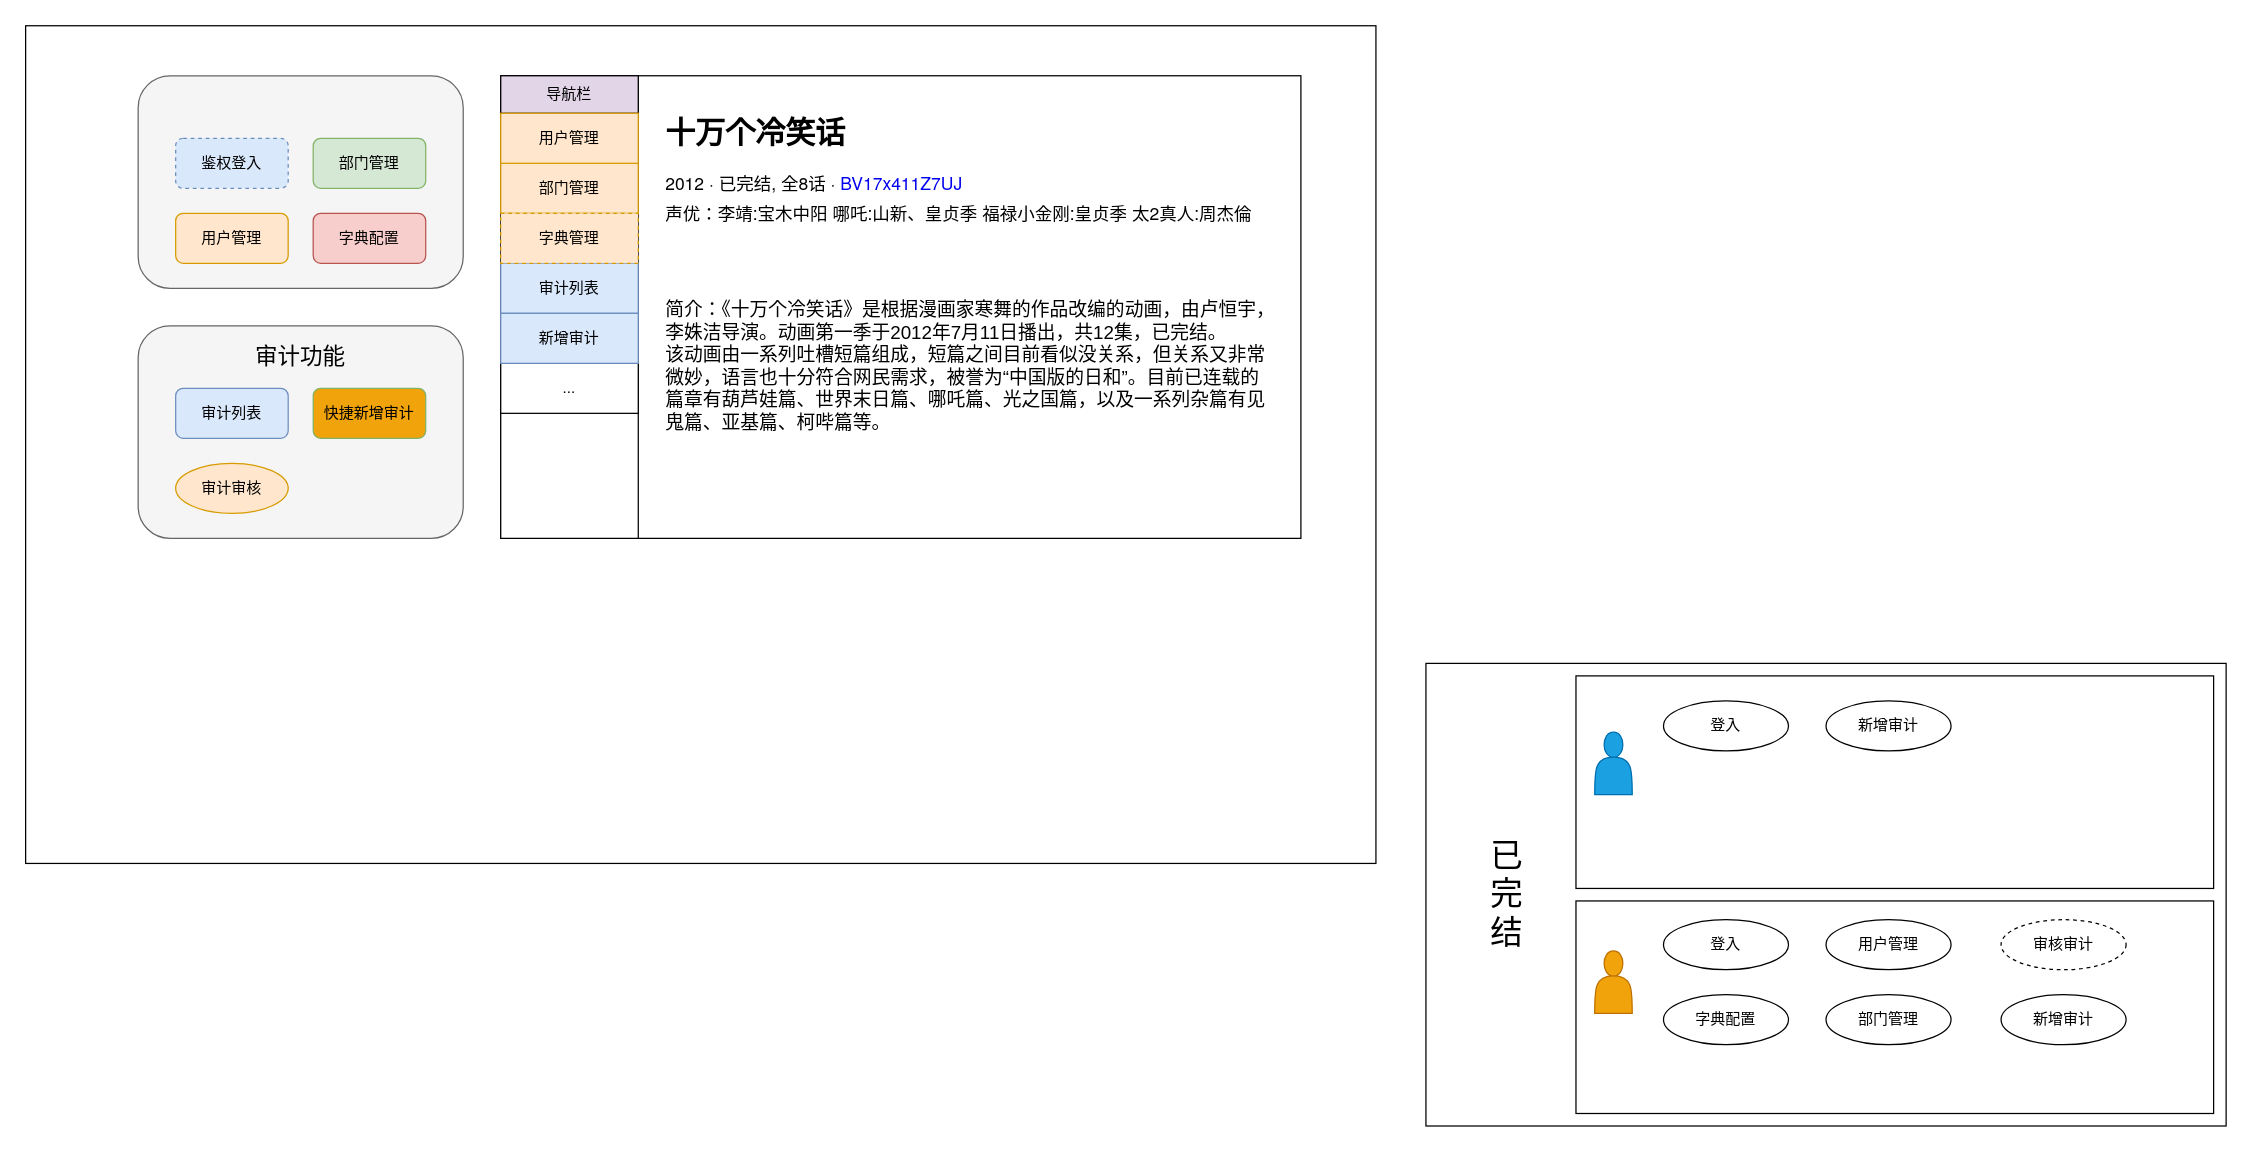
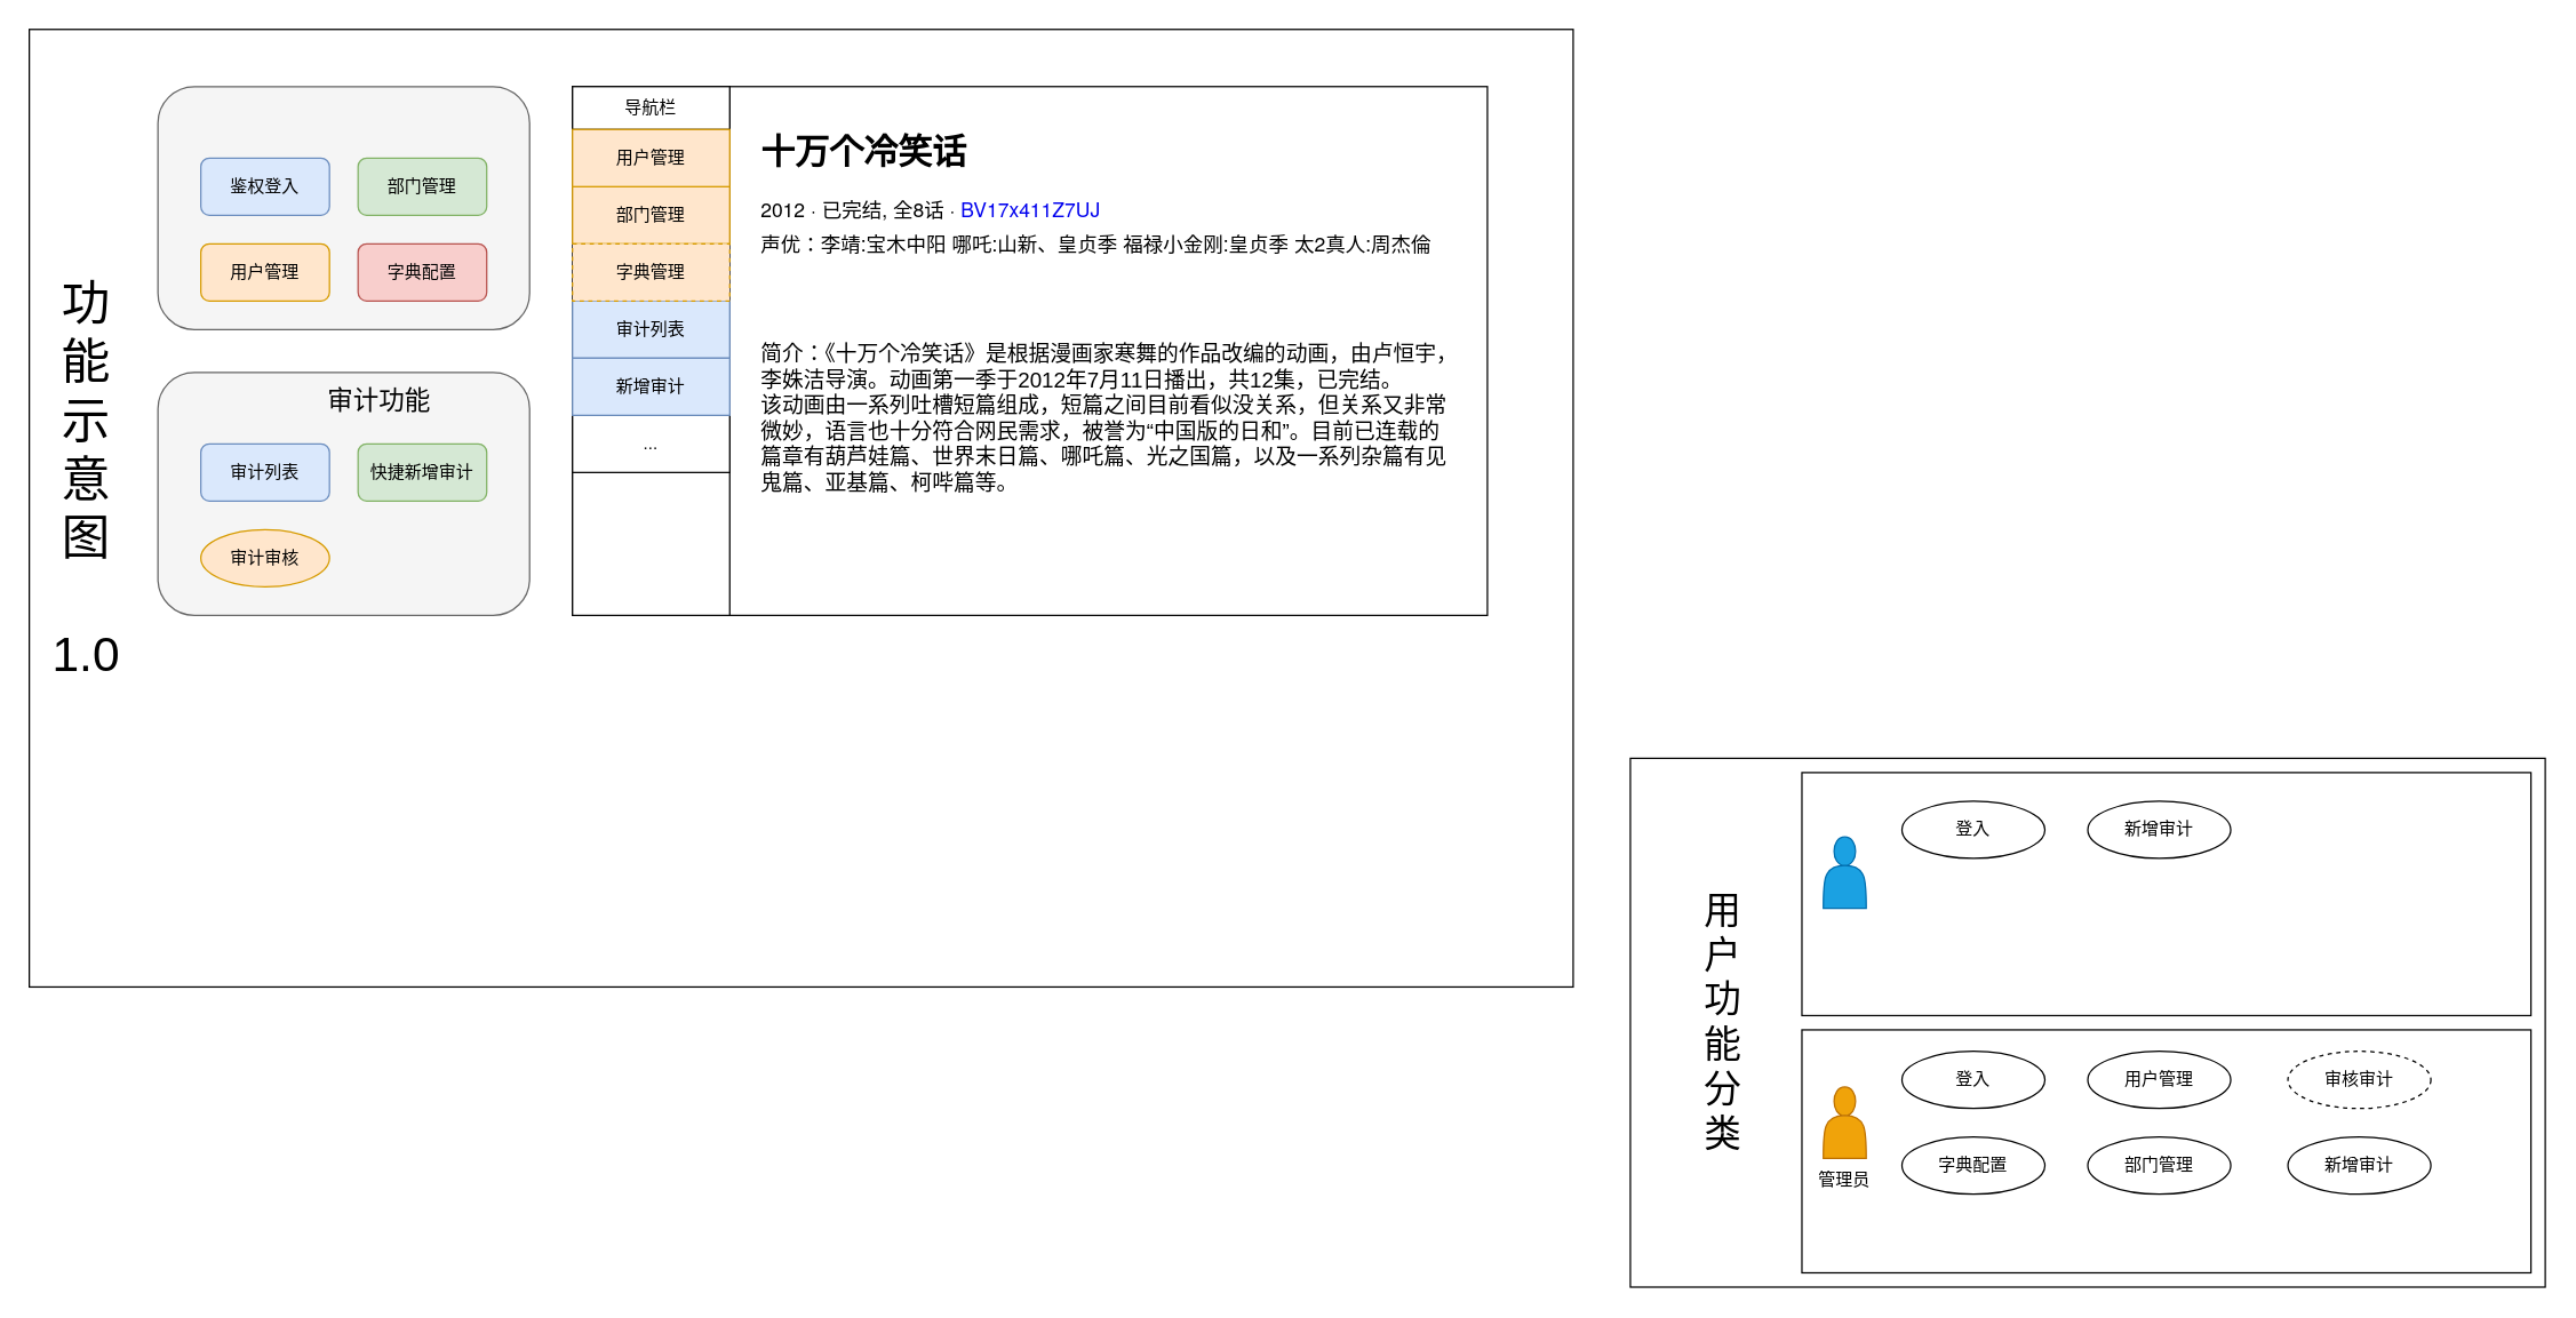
  <mxCell id="0" />
  <mxCell id="1" parent="0" />
  <mxCell id="2" value="" style="rounded=0;whiteSpace=wrap;html=1;" vertex="1" parent="1"><mxGeometry x="20" y="20" width="1080" height="670" as="geometry" /></mxCell>
+ <mxCell id="3" value="&lt;font style=&quot;font-size: 34px;&quot;&gt;功能示意图&lt;/font&gt;&lt;div&gt;&lt;font style=&quot;font-size: 34px;&quot;&gt;&lt;br&gt;&lt;/font&gt;&lt;/div&gt;&lt;div&gt;&lt;font style=&quot;font-size: 34px;&quot;&gt;1.0&lt;/font&gt;&lt;/div&gt;&lt;div&gt;&lt;font style=&quot;font-size: 34px;&quot;&gt;&lt;br&gt;&lt;/font&gt;&lt;/div&gt;" style="text;html=1;align=center;verticalAlign=middle;whiteSpace=wrap;rounded=0;" vertex="1" parent="1"><mxGeometry x="30" y="195" width="60" height="320" as="geometry" /></mxCell>
  <mxCell id="4" value="" style="rounded=1;whiteSpace=wrap;html=1;fillColor=#f5f5f5;strokeColor=#666666;fontColor=#333333;" vertex="1" parent="1"><mxGeometry x="110" y="60" width="260" height="170" as="geometry" /></mxCell>
- <mxCell id="5" value="鉴权登入" style="rounded=1;whiteSpace=wrap;html=1;fillColor=#dae8fc;strokeColor=#6c8ebf;dashed=1;" vertex="1" parent="1"><mxGeometry x="140" y="110" width="90" height="40" as="geometry" /></mxCell>
+ <mxCell id="5" value="鉴权登入" style="rounded=1;whiteSpace=wrap;html=1;fillColor=#dae8fc;strokeColor=#6c8ebf;" vertex="1" parent="1"><mxGeometry x="140" y="110" width="90" height="40" as="geometry" /></mxCell>
  <mxCell id="6" value="部门管理" style="rounded=1;whiteSpace=wrap;html=1;fillColor=#d5e8d4;strokeColor=#82b366;" vertex="1" parent="1"><mxGeometry x="250" y="110" width="90" height="40" as="geometry" /></mxCell>
  <mxCell id="7" value="用户管理" style="rounded=1;whiteSpace=wrap;html=1;fillColor=#ffe6cc;strokeColor=#d79b00;" vertex="1" parent="1"><mxGeometry x="140" y="170" width="90" height="40" as="geometry" /></mxCell>
  <mxCell id="8" value="字典配置" style="rounded=1;whiteSpace=wrap;html=1;fillColor=#f8cecc;strokeColor=#b85450;" vertex="1" parent="1"><mxGeometry x="250" y="170" width="90" height="40" as="geometry" /></mxCell>
  <mxCell id="9" value="" style="rounded=1;whiteSpace=wrap;html=1;fillColor=#f5f5f5;fontColor=#333333;strokeColor=#666666;" vertex="1" parent="1"><mxGeometry x="110" y="260" width="260" height="170" as="geometry" /></mxCell>
  <mxCell id="10" value="审计列表" style="rounded=1;whiteSpace=wrap;html=1;fillColor=#dae8fc;strokeColor=#6c8ebf;" vertex="1" parent="1"><mxGeometry x="140" y="310" width="90" height="40" as="geometry" /></mxCell>
- <mxCell id="11" value="快捷新增审计" style="rounded=1;whiteSpace=wrap;html=1;fillColor=#f0a30a;strokeColor=#82b366;" vertex="1" parent="1"><mxGeometry x="250" y="310" width="90" height="40" as="geometry" /></mxCell>
+ <mxCell id="11" value="快捷新增审计" style="rounded=1;whiteSpace=wrap;html=1;fillColor=#d5e8d4;strokeColor=#82b366;" vertex="1" parent="1"><mxGeometry x="250" y="310" width="90" height="40" as="geometry" /></mxCell>
  <mxCell id="12" value="审计审核" style="ellipse;whiteSpace=wrap;html=1;fillColor=#ffe6cc;strokeColor=#d79b00;" vertex="1" parent="1"><mxGeometry x="140" y="370" width="90" height="40" as="geometry" /></mxCell>
- <mxCell id="13" value="&lt;font style=&quot;font-size: 18px;&quot;&gt;审计功能&lt;/font&gt;" style="text;html=1;align=center;verticalAlign=middle;whiteSpace=wrap;rounded=0;" vertex="1" parent="1"><mxGeometry x="195" y="270" width="90" height="30" as="geometry" /></mxCell>
+ <mxCell id="13" value="&lt;font style=&quot;font-size: 18px;&quot;&gt;审计功能&lt;/font&gt;" style="text;html=1;align=center;verticalAlign=middle;whiteSpace=wrap;rounded=0;" vertex="1" parent="1"><mxGeometry x="220" y="265" width="90" height="30" as="geometry" /></mxCell>
  <mxCell id="14" value="" style="rounded=0;whiteSpace=wrap;html=1;" vertex="1" parent="1"><mxGeometry x="400" y="60" width="640" height="370" as="geometry" /></mxCell>
  <mxCell id="15" value="" style="rounded=0;whiteSpace=wrap;html=1;" vertex="1" parent="1"><mxGeometry x="400" y="60" width="110" height="370" as="geometry" /></mxCell>
- <mxCell id="16" value="导航栏" style="rounded=0;whiteSpace=wrap;html=1;fillColor=#e1d5e7;" vertex="1" parent="1"><mxGeometry x="400" y="60" width="110" height="30" as="geometry" /></mxCell>
+ <mxCell id="16" value="导航栏" style="rounded=0;whiteSpace=wrap;html=1;" vertex="1" parent="1"><mxGeometry x="400" y="60" width="110" height="30" as="geometry" /></mxCell>
  <mxCell id="17" value="部门管理" style="rounded=0;whiteSpace=wrap;html=1;fillColor=#ffe6cc;strokeColor=#d79b00;" vertex="1" parent="1"><mxGeometry x="400" y="130" width="110" height="40" as="geometry" /></mxCell>
  <mxCell id="18" value="审计列表" style="rounded=0;whiteSpace=wrap;html=1;fillColor=#dae8fc;strokeColor=#6c8ebf;" vertex="1" parent="1"><mxGeometry x="400" y="210" width="110" height="40" as="geometry" /></mxCell>
  <mxCell id="19" value="..." style="rounded=0;whiteSpace=wrap;html=1;" vertex="1" parent="1"><mxGeometry x="400" y="290" width="110" height="40" as="geometry" /></mxCell>
  <mxCell id="20" value="用户管理" style="rounded=0;whiteSpace=wrap;html=1;fillColor=#ffe6cc;strokeColor=#d79b00;" vertex="1" parent="1"><mxGeometry x="400" y="90" width="110" height="40" as="geometry" /></mxCell>
  <mxCell id="21" value="字典管理" style="rounded=0;whiteSpace=wrap;html=1;fillColor=#ffe6cc;strokeColor=#d79b00;dashed=1;" vertex="1" parent="1"><mxGeometry x="400" y="170" width="110" height="40" as="geometry" /></mxCell>
  <mxCell id="22" value="新增审计" style="rounded=0;whiteSpace=wrap;html=1;fillColor=#dae8fc;strokeColor=#6c8ebf;" vertex="1" parent="1"><mxGeometry x="400" y="250" width="110" height="40" as="geometry" /></mxCell>
  <mxCell id="23" value="" style="rounded=0;whiteSpace=wrap;html=1;" vertex="1" parent="1"><mxGeometry x="1140" y="530" width="640" height="370" as="geometry" /></mxCell>
  <mxCell id="24" value="" style="rounded=0;whiteSpace=wrap;html=1;" vertex="1" parent="1"><mxGeometry x="1260" y="720" width="510" height="170" as="geometry" /></mxCell>
  <mxCell id="25" value="" style="rounded=0;whiteSpace=wrap;html=1;" vertex="1" parent="1"><mxGeometry x="1260" y="540" width="510" height="170" as="geometry" /></mxCell>
  <mxCell id="26" value="" style="shape=actor;whiteSpace=wrap;html=1;fillColor=#1ba1e2;fontColor=#ffffff;strokeColor=#006EAF;" vertex="1" parent="1"><mxGeometry x="1275" y="585" width="30" height="50" as="geometry" /></mxCell>
  <mxCell id="27" value="" style="shape=actor;whiteSpace=wrap;html=1;fillColor=#f0a30a;fontColor=#000000;strokeColor=#BD7000;" vertex="1" parent="1"><mxGeometry x="1275" y="760" width="30" height="50" as="geometry" /></mxCell>
  <mxCell id="28" value="登入" style="ellipse;whiteSpace=wrap;html=1;align=center;" vertex="1" parent="1"><mxGeometry x="1330" y="560" width="100" height="40" as="geometry" /></mxCell>
  <mxCell id="29" value="登入" style="ellipse;whiteSpace=wrap;html=1;align=center;" vertex="1" parent="1"><mxGeometry x="1330" y="735" width="100" height="40" as="geometry" /></mxCell>
  <mxCell id="30" value="新增审计" style="ellipse;whiteSpace=wrap;html=1;align=center;" vertex="1" parent="1"><mxGeometry x="1460" y="560" width="100" height="40" as="geometry" /></mxCell>
  <mxCell id="31" value="用户管理" style="ellipse;whiteSpace=wrap;html=1;align=center;" vertex="1" parent="1"><mxGeometry x="1460" y="735" width="100" height="40" as="geometry" /></mxCell>
  <mxCell id="32" value="审核审计" style="ellipse;whiteSpace=wrap;html=1;align=center;dashed=1;" vertex="1" parent="1"><mxGeometry x="1600" y="735" width="100" height="40" as="geometry" /></mxCell>
  <mxCell id="33" value="字典配置" style="ellipse;whiteSpace=wrap;html=1;align=center;" vertex="1" parent="1"><mxGeometry x="1330" y="795" width="100" height="40" as="geometry" /></mxCell>
  <mxCell id="34" value="部门管理" style="ellipse;whiteSpace=wrap;html=1;align=center;" vertex="1" parent="1"><mxGeometry x="1460" y="795" width="100" height="40" as="geometry" /></mxCell>
  <mxCell id="35" value="新增审计" style="ellipse;whiteSpace=wrap;html=1;align=center;" vertex="1" parent="1"><mxGeometry x="1600" y="795" width="100" height="40" as="geometry" /></mxCell>
- <mxCell id="37" value="&lt;font style=&quot;font-size: 26px;&quot;&gt;已完结&lt;/font&gt;" style="text;html=1;align=center;verticalAlign=middle;whiteSpace=wrap;rounded=0;" vertex="1" parent="1"><mxGeometry x="1180" y="565" width="50" height="300" as="geometry" /></mxCell>
+ <mxCell id="36" value="管理员" style="text;html=1;align=center;verticalAlign=middle;whiteSpace=wrap;rounded=0;" vertex="1" parent="1"><mxGeometry x="1260" y="810" width="60" height="30" as="geometry" /></mxCell>
+ <mxCell id="37" value="&lt;font style=&quot;font-size: 26px;&quot;&gt;用户功能分类&lt;/font&gt;" style="text;html=1;align=center;verticalAlign=middle;whiteSpace=wrap;rounded=0;" vertex="1" parent="1"><mxGeometry x="1180" y="565" width="50" height="300" as="geometry" /></mxCell>
  <mxCell id="38" value="&lt;h1 style=&quot;margin-top: 0px;&quot;&gt;十万个冷笑话&lt;/h1&gt;&lt;div style=&quot;height: 18px; line-height: 18px; font-size: 14px; color: var(--text2); margin-bottom: 6px; display: -webkit-box; overflow-wrap: break-word; text-overflow: ellipsis; overflow: hidden; -webkit-box-orient: vertical; -webkit-line-clamp: 1; font-family: &amp;quot;PingFang SC&amp;quot;, HarmonyOS_Regular, &amp;quot;Helvetica Neue&amp;quot;, &amp;quot;Microsoft YaHei&amp;quot;, sans-serif; background-color: rgb(255, 255, 255);&quot; class=&quot;mediainfo_mediaDesc__jjRiB&quot;&gt;2012&amp;nbsp;·&amp;nbsp;已完结, 全8话&amp;nbsp;·&amp;nbsp;&lt;a style=&quot;text-decoration-line: none;&quot; rel=&quot;noreferrer&quot; target=&quot;_blank&quot; class=&quot;mediainfo_avLink__iyzyV&quot; href=&quot;https://www.bilibili.com/video/BV17x411Z7UJ/&quot;&gt;BV17x411Z7UJ&lt;/a&gt;&lt;/div&gt;&lt;div style=&quot;height: 18px; line-height: 18px; font-size: 14px; color: var(--text2); margin-bottom: 6px; display: -webkit-box; overflow-wrap: break-word; text-overflow: ellipsis; overflow: hidden; -webkit-box-orient: vertical; -webkit-line-clamp: 1; font-family: &amp;quot;PingFang SC&amp;quot;, HarmonyOS_Regular, &amp;quot;Helvetica Neue&amp;quot;, &amp;quot;Microsoft YaHei&amp;quot;, sans-serif; background-color: rgb(255, 255, 255);&quot; title=&quot;声优：李靖:宝木中阳&lt;br/&gt;哪吒:山新、皇贞季&lt;br/&gt;福禄小金刚:皇贞季&lt;br/&gt;太2真人:周杰倫&quot; class=&quot;mediainfo_mediaDesc__jjRiB&quot;&gt;声优：李靖:宝木中阳 哪吒:山新、皇贞季 福禄小金刚:皇贞季 太2真人:周杰倫&lt;/div&gt;&lt;p&gt;&lt;a style=&quot;text-decoration-line: none; line-height: 20px; font-size: 14px; overflow: hidden; position: relative; display: block; min-height: 36px; overflow-wrap: break-word; word-break: break-all; white-space: pre-wrap; font-family: &amp;quot;PingFang SC&amp;quot;, HarmonyOS_Regular, &amp;quot;Helvetica Neue&amp;quot;, &amp;quot;Microsoft YaHei&amp;quot;, sans-serif; background-color: rgb(255, 255, 255);&quot; rel=&quot;noreferrer&quot; target=&quot;_blank&quot; class=&quot;mediainfo_media_desc__FdCrM&quot; href=&quot;https://www.bilibili.com/bangumi/media/md28221161&quot;&gt;&lt;/a&gt;&lt;/p&gt;&lt;p style=&quot;display: block; margin: 0px; padding: 0px;&quot;&gt;&lt;font style=&quot;font-size: 15px;&quot;&gt;简介：《十万个冷笑话》是根据漫画家寒舞的作品改编的动画，由卢恒宇，李姝洁导演。动画第一季于2012年7月11日播出，共12集，已完结。&lt;br/&gt;该动画由一系列吐槽短篇组成，短篇之间目前看似没关系，但关系又非常微妙，语言也十分符合网民需求，被誉为“中国版的日和”。目前已连载的篇章有葫芦娃篇、世界末日篇、哪吒篇、光之国篇，以及一系列杂篇有见鬼篇、亚基篇、柯哔篇等。&lt;/font&gt;&lt;/p&gt;" style="text;html=1;whiteSpace=wrap;overflow=hidden;rounded=0;" vertex="1" parent="1"><mxGeometry x="530" y="85" width="490" height="325" as="geometry" /></mxCell>
